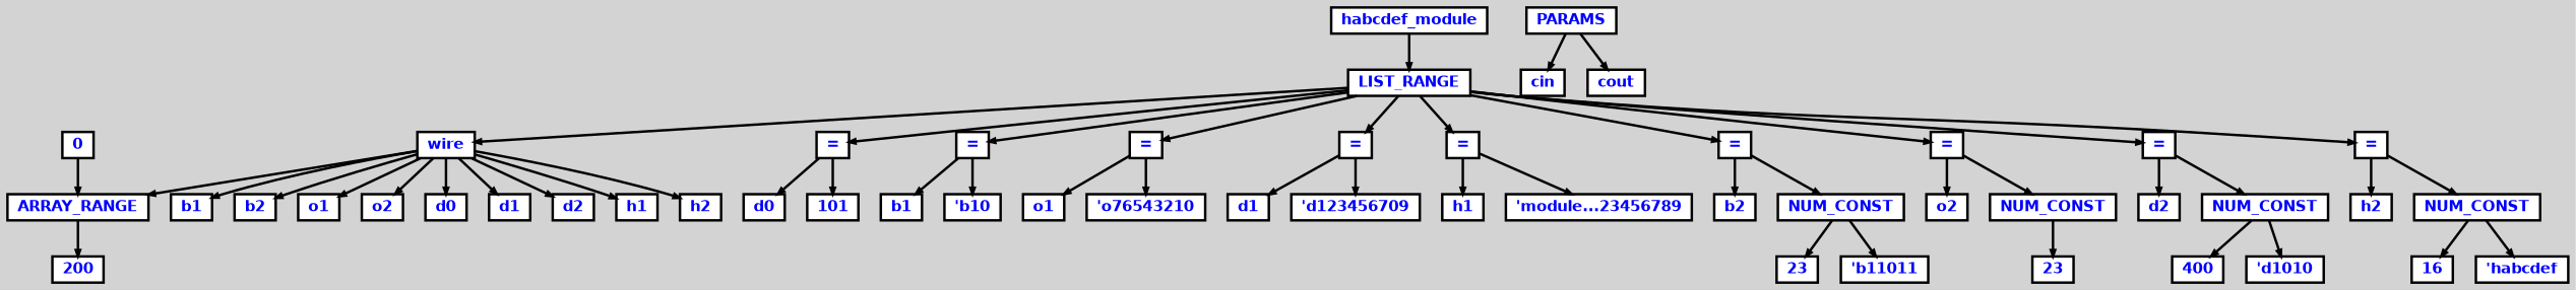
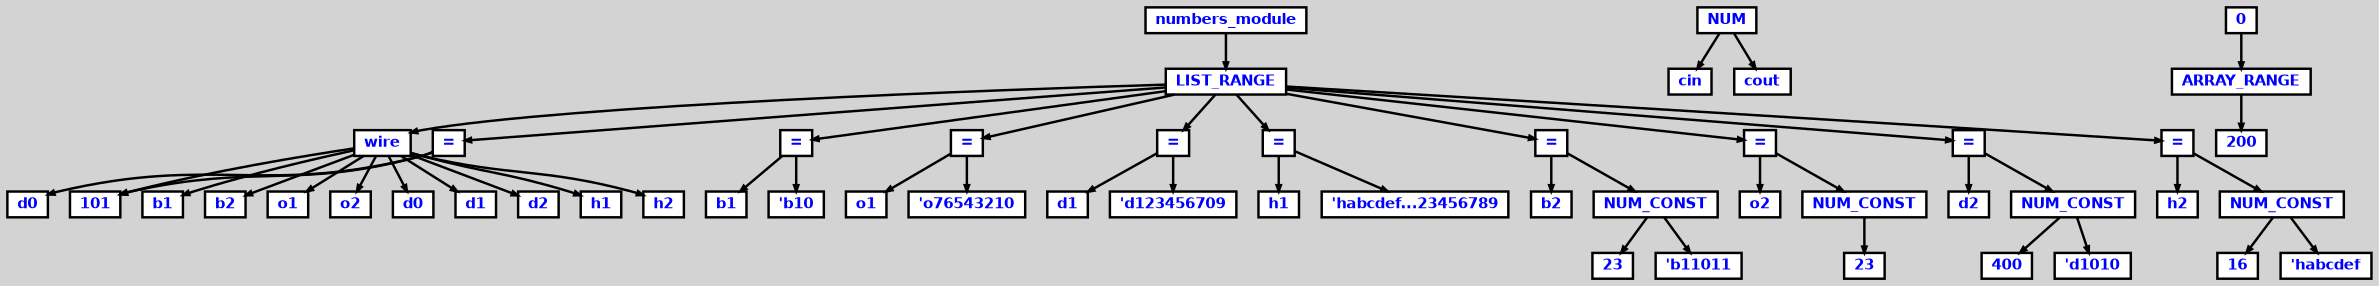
  digraph {
    bgcolor=lightgrey
    ordering=out
    ranksep=.4
    node [color=black fillcolor=white fixedsize=false fontcolor=blue fontname="Helvetica-bold" fontsize=12 shape=box style="filled, solid, bold"]
    edge [arrowsize=.5 color=black style=bold]
-   n1 [height=.25 label=habcdef_module width=.25]
+   n1 [height=.25 label=numbers_module width=.25]
    n2 [height=.25 label=LIST_RANGE width=.25]
-   n3 [height=.25 label=PARAMS width=.25]
+   n3 [height=.25 label=NUM width=.25]
    n4 [height=.25 label=cin width=.25]
    n5 [height=.25 label=cout width=.25]
    n6 [height=.25 label=wire width=.25]
    n7 [height=.25 label="=" width=.25]
    n8 [height=.25 label="=" width=.25]
    n9 [height=.25 label="=" width=.25]
    n10 [height=.25 label="=" width=.25]
    n11 [height=.25 label="=" width=.25]
    n12 [height=.25 label="=" width=.25]
    n13 [height=.25 label="=" width=.25]
    n14 [height=.25 label="=" width=.25]
    n15 [height=.25 label="=" width=.25]
    n16 [height=.25 label=ARRAY_RANGE width=.25]
    n17 [height=.25 label=b1 width=.25]
    n18 [height=.25 label=b2 width=.25]
    n19 [height=.25 label=o1 width=.25]
    n20 [height=.25 label=o2 width=.25]
    n21 [height=.25 label=d0 width=.25]
    n22 [height=.25 label=d1 width=.25]
    n23 [height=.25 label=d2 width=.25]
    n24 [height=.25 label=h1 width=.25]
    n25 [height=.25 label=h2 width=.25]
    n26 [height=.25 label=d0 width=.25]
    n27 [height=.25 label=101 width=.25]
    n28 [height=.25 label=b1 width=.25]
    n29 [height=.25 label="'b10" width=.25]
    n30 [height=.25 label=o1 width=.25]
    n31 [height=.25 label="'o76543210" width=.25]
    n32 [height=.25 label=d1 width=.25]
    n33 [height=.25 label="'d123456709" width=.25]
    n34 [height=.25 label=h1 width=.25]
-   n35 [height=.25 label="'module...23456789" width=.25]
+   n35 [height=.25 label="'habcdef...23456789" width=.25]
    n36 [height=.25 label=b2 width=.25]
    n37 [height=.25 label=NUM_CONST width=.25]
    n38 [height=.25 label=o2 width=.25]
    n39 [height=.25 label=NUM_CONST width=.25]
    n40 [height=.25 label=d2 width=.25]
    n41 [height=.25 label=NUM_CONST width=.25]
    n42 [height=.25 label=h2 width=.25]
    n43 [height=.25 label=NUM_CONST width=.25]
    n44 [height=.25 label=200 width=.25]
    n45 [height=.25 label=0 width=.25]
    n46 [height=.25 label=23 width=.25]
    n47 [height=.25 label="'b11011" width=.25]
    n48 [height=.25 label=23 width=.25]
    n49 [height=.25 label=400 width=.25]
    n50 [height=.25 label="'d1010" width=.25]
    n51 [height=.25 label=16 width=.25]
    n52 [height=.25 label="'habcdef" width=.25]
    n1 -> n2
    n2 -> n6
    n2 -> n7
    n2 -> n8
    n2 -> n9
    n2 -> n10
    n2 -> n11
    n2 -> n12
    n2 -> n13
    n2 -> n14
    n2 -> n15
    n3 -> n4
    n3 -> n5
-   n6 -> n16
+   n6 -> n27
    n6 -> n17
    n6 -> n18
    n6 -> n19
    n6 -> n20
    n6 -> n21
    n6 -> n22
    n6 -> n23
    n6 -> n24
    n6 -> n25
    n7 -> n26
    n7 -> n27
    n8 -> n28
    n8 -> n29
    n9 -> n30
    n9 -> n31
    n10 -> n32
    n10 -> n33
    n11 -> n34
    n11 -> n35
    n12 -> n36
    n12 -> n37
    n13 -> n38
    n13 -> n39
    n14 -> n40
    n14 -> n41
    n15 -> n42
    n15 -> n43
    n16 -> n44
    n37 -> n46
    n37 -> n47
    n39 -> n48
    n41 -> n49
    n41 -> n50
    n43 -> n51
    n43 -> n52
    n45 -> n16
  }
